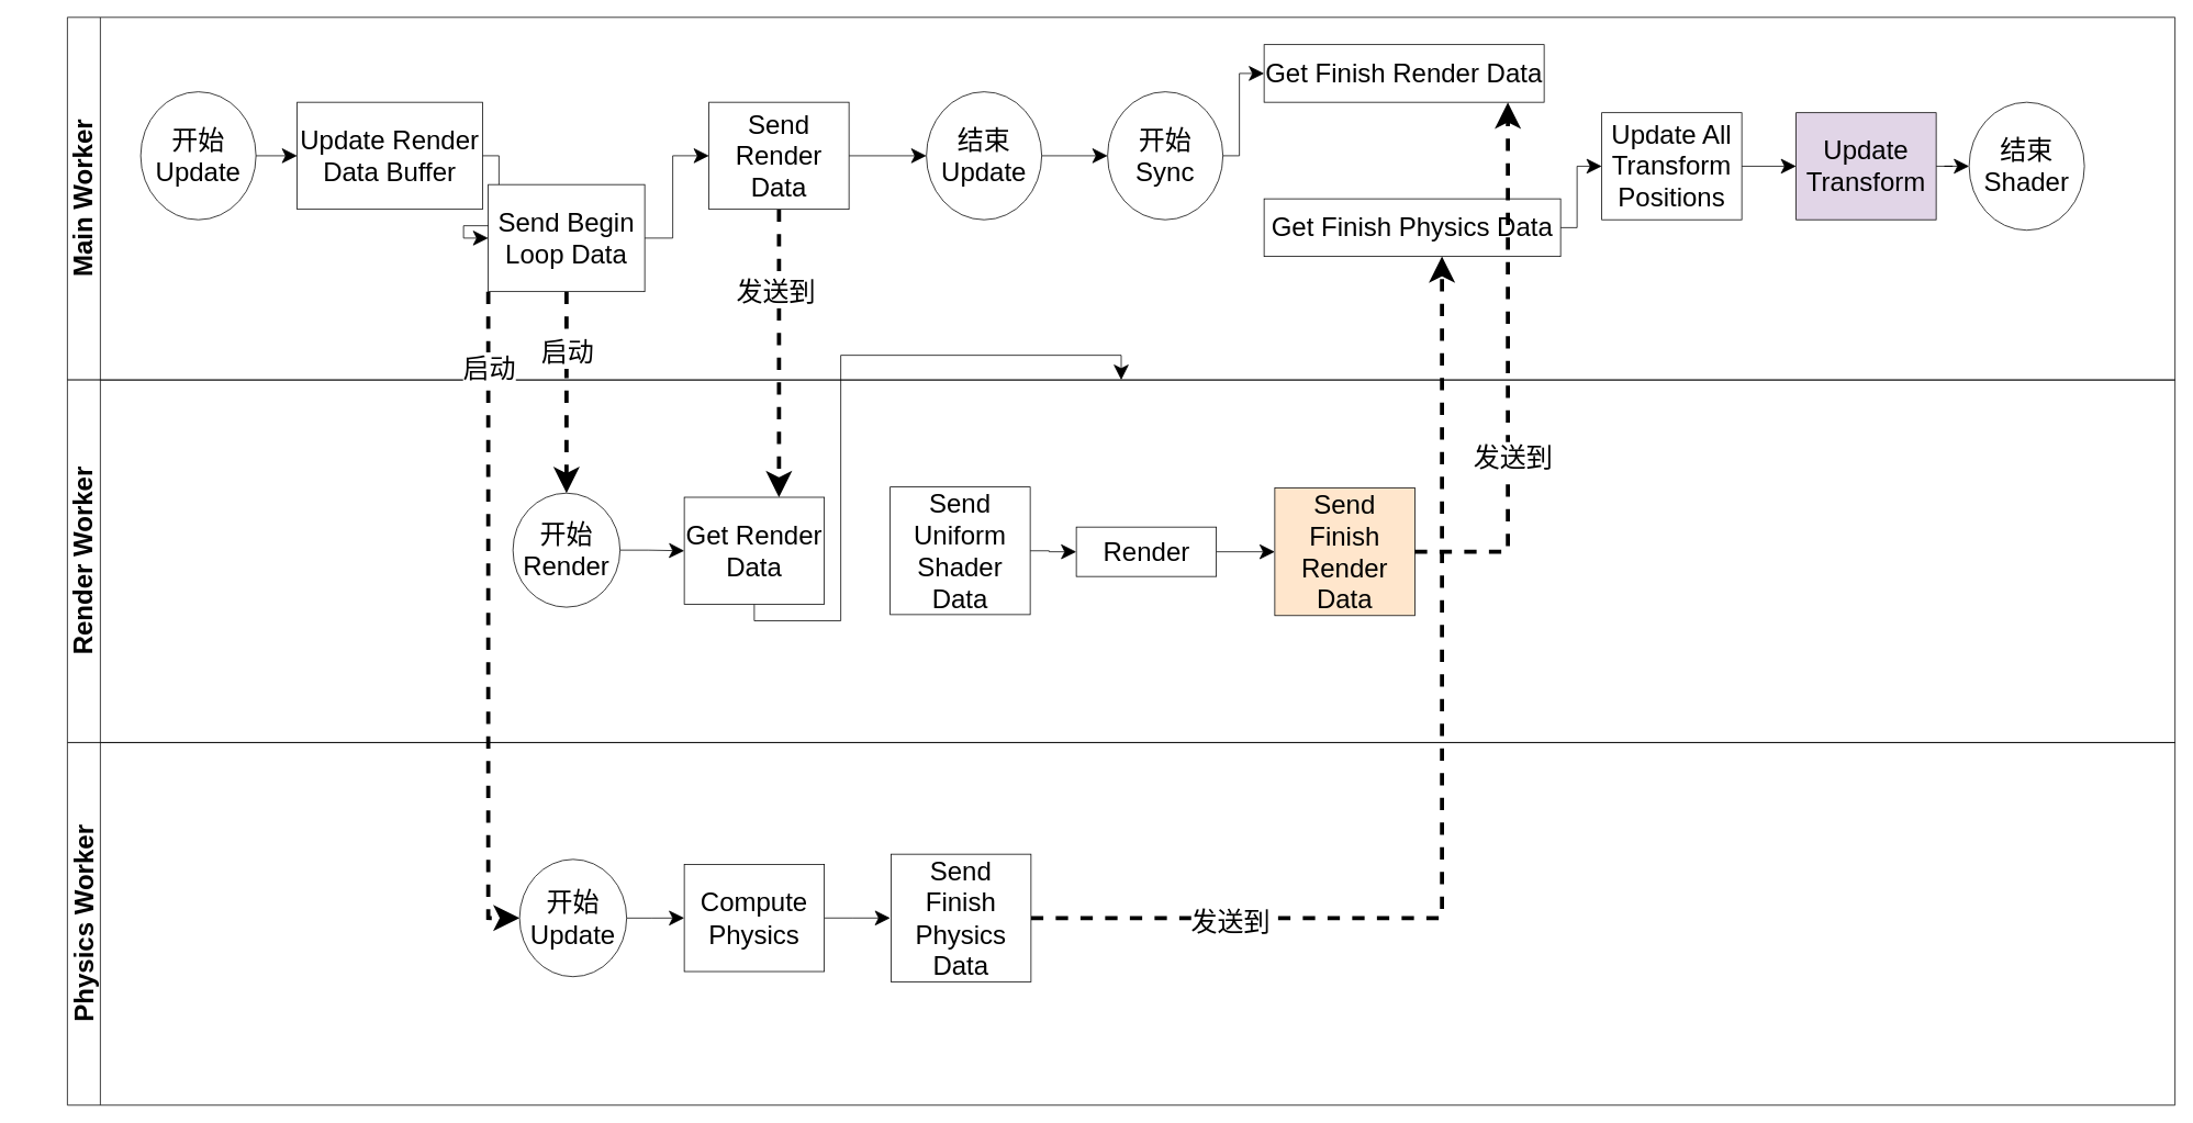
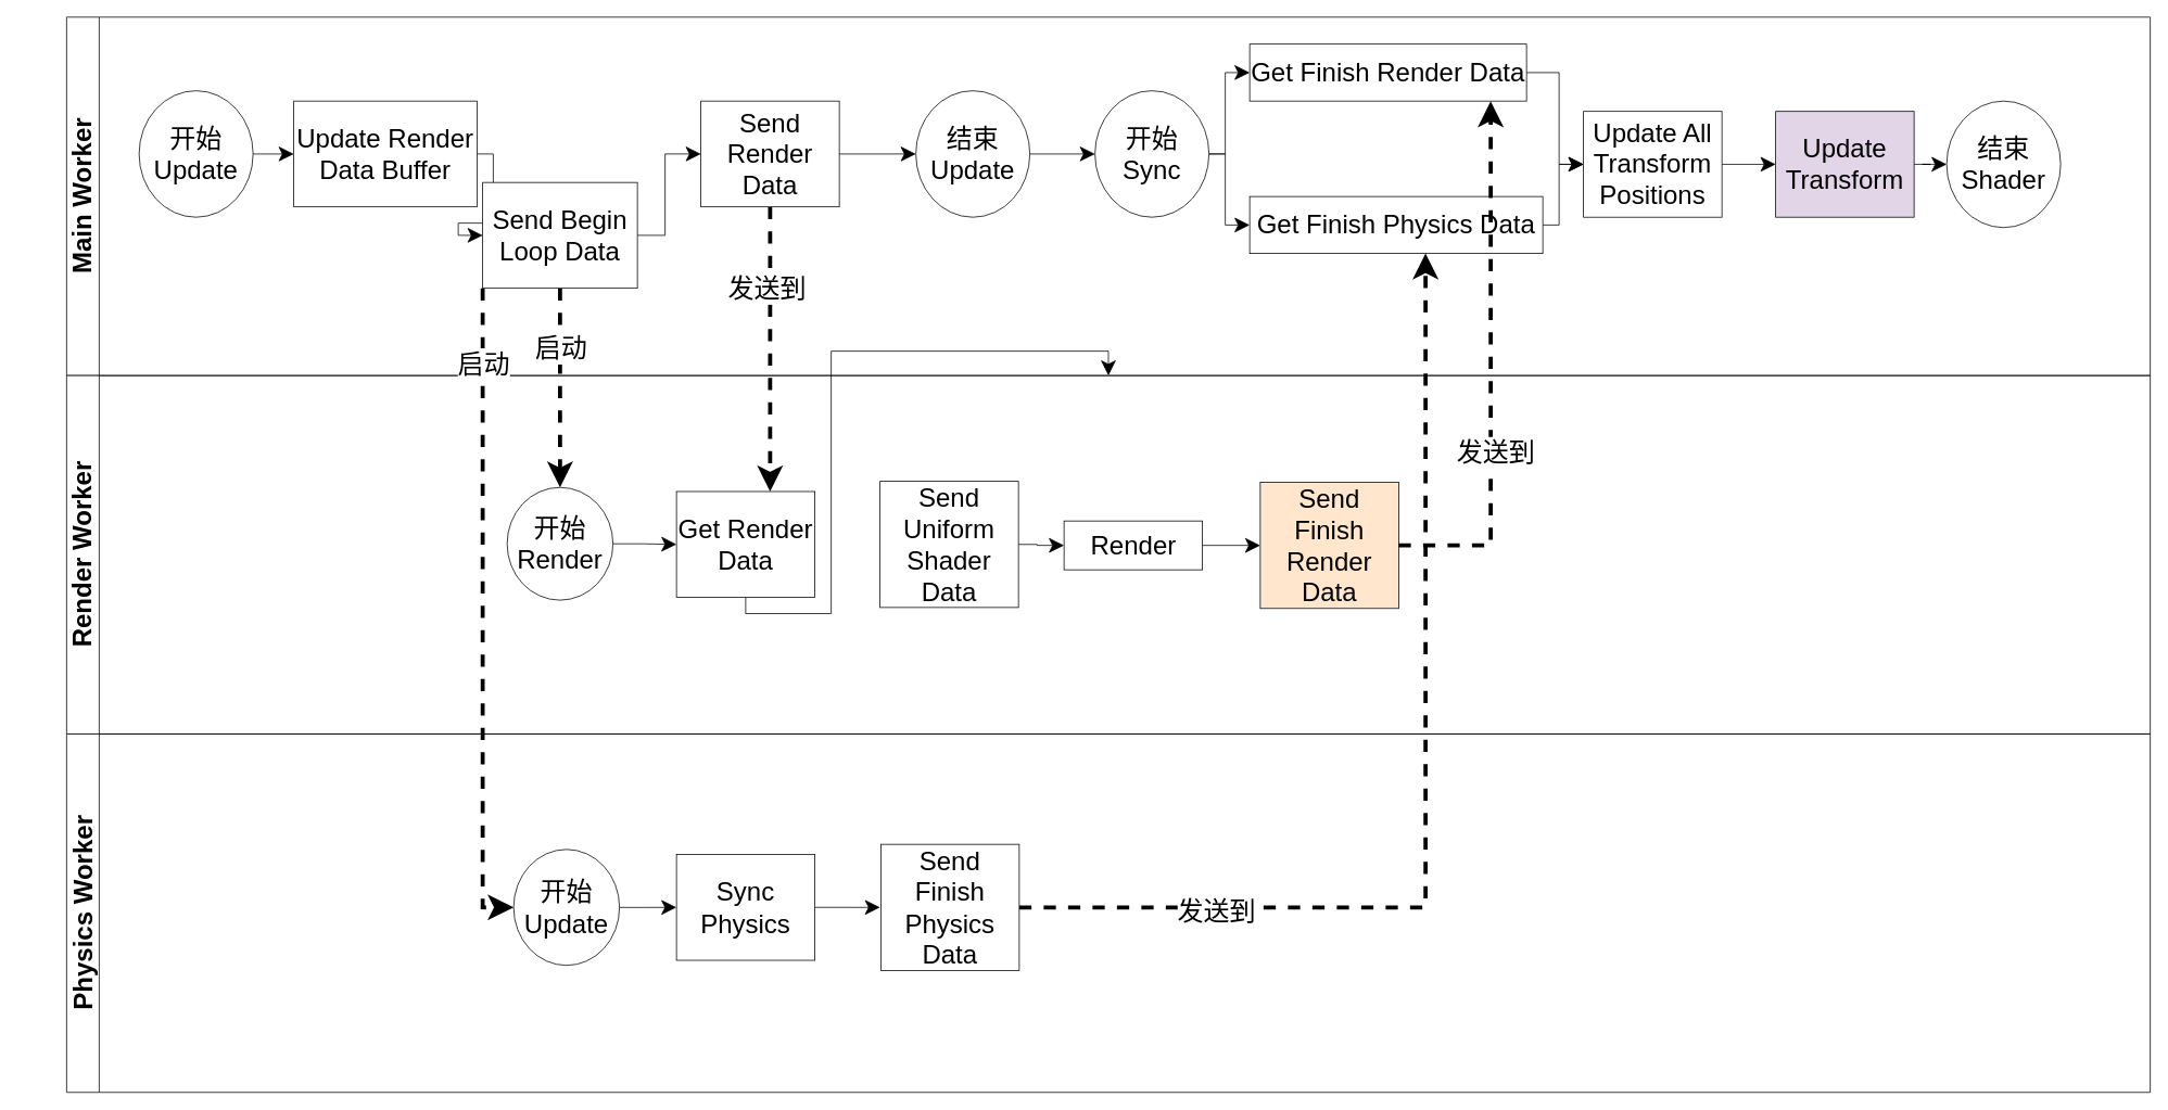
  <mxCell id="0" />
  <mxCell id="1" parent="0" />
  <mxCell id="2" value="&lt;font style=&quot;font-size: 32px&quot;&gt;Main Worker&lt;/font&gt;" style="swimlane;html=1;childLayout=stackLayout;resizeParent=1;resizeParentMax=0;horizontal=0;startSize=40;horizontalStack=0;fontSize=22;" parent="1" vertex="1"><mxGeometry x="81" y="20.58" width="2559" height="440.42" as="geometry"><mxRectangle x="120" y="120" width="30" height="50" as="alternateBounds" /></mxGeometry></mxCell>
  <mxCell id="3" style="edgeStyle=orthogonalEdgeStyle;rounded=0;orthogonalLoop=1;jettySize=auto;html=1;endArrow=classic;endFill=1;fontSize=22;" parent="1" edge="1"><mxGeometry relative="1" as="geometry"><mxPoint x="20" y="135.02" as="sourcePoint" /><mxPoint x="20.034" y="135.02" as="targetPoint" /></mxGeometry></mxCell>
  <mxCell id="4" value="开始&lt;br&gt;Update" style="ellipse;whiteSpace=wrap;html=1;fontSize=32;" parent="1" vertex="1"><mxGeometry x="170" y="111" width="140" height="155.42" as="geometry" /></mxCell>
  <mxCell id="5" value="" style="edgeStyle=orthogonalEdgeStyle;rounded=0;orthogonalLoop=1;jettySize=auto;html=1;fontSize=32;endSize=16;startSize=16;exitX=1;exitY=0.5;exitDx=0;exitDy=0;" parent="1" source="4" target="7" edge="1"><mxGeometry relative="1" as="geometry"><mxPoint x="320" y="186" as="sourcePoint" /></mxGeometry></mxCell>
  <mxCell id="6" value="" style="edgeStyle=orthogonalEdgeStyle;rounded=0;orthogonalLoop=1;jettySize=auto;html=1;endSize=16;startSize=16;" parent="1" source="7" target="16" edge="1"><mxGeometry relative="1" as="geometry" /></mxCell>
  <mxCell id="7" value="Update Render Data Buffer" style="whiteSpace=wrap;html=1;fontSize=32;" parent="1" vertex="1"><mxGeometry x="360" y="123.71" width="225" height="130" as="geometry" /></mxCell>
  <mxCell id="8" value="&lt;font style=&quot;font-size: 32px&quot;&gt;Render Worker&lt;/font&gt;" style="swimlane;html=1;childLayout=stackLayout;resizeParent=1;resizeParentMax=0;horizontal=0;startSize=40;horizontalStack=0;fontSize=22;" parent="1" vertex="1"><mxGeometry x="81" y="461" width="2559" height="440.42" as="geometry"><mxRectangle x="120" y="120" width="30" height="50" as="alternateBounds" /></mxGeometry></mxCell>
  <mxCell id="9" value="&lt;font style=&quot;font-size: 32px&quot;&gt;Physics Worker&lt;/font&gt;" style="swimlane;html=1;childLayout=stackLayout;resizeParent=1;resizeParentMax=0;horizontal=0;startSize=40;horizontalStack=0;fontSize=22;" parent="1" vertex="1"><mxGeometry x="81" y="901.42" width="2559" height="440.42" as="geometry"><mxRectangle x="120" y="120" width="30" height="50" as="alternateBounds" /></mxGeometry></mxCell>
  <mxCell id="10" style="edgeStyle=orthogonalEdgeStyle;rounded=0;orthogonalLoop=1;jettySize=auto;html=1;endArrow=classic;endFill=1;fontSize=22;" parent="1" edge="1"><mxGeometry relative="1" as="geometry"><mxPoint x="30" y="565.38" as="sourcePoint" /><mxPoint x="30.034" y="565.38" as="targetPoint" /></mxGeometry></mxCell>
  <mxCell id="11" value="" style="edgeStyle=orthogonalEdgeStyle;rounded=0;orthogonalLoop=1;jettySize=auto;html=1;endSize=16;startSize=16;" parent="1" source="16" target="20" edge="1"><mxGeometry relative="1" as="geometry" /></mxCell>
  <mxCell id="12" style="edgeStyle=orthogonalEdgeStyle;rounded=0;orthogonalLoop=1;jettySize=auto;html=1;startSize=16;endSize=16;dashed=1;strokeWidth=5;" parent="1" source="16" target="34" edge="1"><mxGeometry relative="1" as="geometry" /></mxCell>
  <mxCell id="13" value="&lt;font style=&quot;font-size: 32px&quot;&gt;启动&lt;/font&gt;" style="edgeLabel;html=1;align=center;verticalAlign=middle;resizable=0;points=[];" vertex="1" connectable="0" parent="12"><mxGeometry x="-0.388" y="3" relative="1" as="geometry"><mxPoint x="-3" y="-1" as="offset" /></mxGeometry></mxCell>
  <mxCell id="14" style="edgeStyle=orthogonalEdgeStyle;rounded=0;orthogonalLoop=1;jettySize=auto;html=1;entryX=0;entryY=0.5;entryDx=0;entryDy=0;dashed=1;startSize=16;endSize=16;strokeWidth=5;exitX=0;exitY=1;exitDx=0;exitDy=0;" parent="1" source="16" target="43" edge="1"><mxGeometry relative="1" as="geometry" /></mxCell>
  <mxCell id="15" value="&lt;font style=&quot;font-size: 32px&quot;&gt;启动&lt;/font&gt;" style="edgeLabel;html=1;align=center;verticalAlign=middle;resizable=0;points=[];" vertex="1" connectable="0" parent="14"><mxGeometry x="-0.765" y="9" relative="1" as="geometry"><mxPoint x="-9" y="-1" as="offset" /></mxGeometry></mxCell>
  <mxCell id="16" value="Send Begin Loop Data" style="whiteSpace=wrap;html=1;fontSize=32;" parent="1" vertex="1"><mxGeometry x="592" y="223.71" width="190" height="130" as="geometry" /></mxCell>
  <mxCell id="17" style="edgeStyle=orthogonalEdgeStyle;rounded=0;orthogonalLoop=1;jettySize=auto;html=1;startSize=16;endSize=16;strokeWidth=5;dashed=1;" parent="1" source="20" target="36" edge="1"><mxGeometry relative="1" as="geometry"><Array as="points"><mxPoint x="945" y="461" /><mxPoint x="945" y="461" /></Array></mxGeometry></mxCell>
  <mxCell id="18" value="&lt;font style=&quot;font-size: 32px&quot;&gt;发送到&lt;/font&gt;" style="edgeLabel;html=1;align=center;verticalAlign=middle;resizable=0;points=[];" vertex="1" connectable="0" parent="17"><mxGeometry x="-0.438" y="8" relative="1" as="geometry"><mxPoint x="-13" y="2" as="offset" /></mxGeometry></mxCell>
  <mxCell id="19" style="edgeStyle=orthogonalEdgeStyle;rounded=0;orthogonalLoop=1;jettySize=auto;html=1;entryX=0;entryY=0.5;entryDx=0;entryDy=0;startSize=16;endSize=16;" parent="1" source="20" target="24" edge="1"><mxGeometry relative="1" as="geometry" /></mxCell>
  <mxCell id="20" value="Send Render Data" style="whiteSpace=wrap;html=1;fontSize=32;" parent="1" vertex="1"><mxGeometry x="860" y="123.71" width="170" height="130" as="geometry" /></mxCell>
  <mxCell id="21" style="edgeStyle=orthogonalEdgeStyle;rounded=0;orthogonalLoop=1;jettySize=auto;html=1;startSize=16;endSize=16;" parent="1" source="22" target="32" edge="1"><mxGeometry relative="1" as="geometry" /></mxCell>
  <mxCell id="22" value="Update Transform" style="whiteSpace=wrap;html=1;fontSize=32;fillColor=#e1d5e7;" parent="1" vertex="1"><mxGeometry x="2180" y="136.42" width="170" height="130" as="geometry" /></mxCell>
  <mxCell id="23" style="edgeStyle=orthogonalEdgeStyle;rounded=0;orthogonalLoop=1;jettySize=auto;html=1;entryX=0;entryY=0.5;entryDx=0;entryDy=0;startSize=16;endSize=16;strokeWidth=1;" parent="1" source="24" target="27" edge="1"><mxGeometry relative="1" as="geometry" /></mxCell>
  <mxCell id="24" value="结束&lt;br&gt;Update" style="ellipse;whiteSpace=wrap;html=1;fontSize=32;" parent="1" vertex="1"><mxGeometry x="1124" y="111" width="140" height="155.42" as="geometry" /></mxCell>
  <mxCell id="25" style="edgeStyle=orthogonalEdgeStyle;rounded=0;orthogonalLoop=1;jettySize=auto;html=1;entryX=0;entryY=0.5;entryDx=0;entryDy=0;startSize=16;endSize=16;strokeWidth=1;" parent="1" source="27" target="29" edge="1"><mxGeometry relative="1" as="geometry" /></mxCell>
+ <mxCell id="26" style="edgeStyle=orthogonalEdgeStyle;rounded=0;orthogonalLoop=1;jettySize=auto;html=1;entryX=0;entryY=0.5;entryDx=0;entryDy=0;startSize=16;endSize=16;strokeWidth=1;" parent="1" source="27" target="50" edge="1"><mxGeometry relative="1" as="geometry" /></mxCell>
  <mxCell id="27" value="开始&lt;br&gt;Sync" style="ellipse;whiteSpace=wrap;html=1;fontSize=32;" parent="1" vertex="1"><mxGeometry x="1344" y="111" width="140" height="155.42" as="geometry" /></mxCell>
+ <mxCell id="28" style="edgeStyle=orthogonalEdgeStyle;rounded=0;orthogonalLoop=1;jettySize=auto;html=1;entryX=0;entryY=0.5;entryDx=0;entryDy=0;startSize=16;endSize=16;strokeWidth=1;" parent="1" source="29" target="31" edge="1"><mxGeometry relative="1" as="geometry"><Array as="points"><mxPoint x="1914" y="89" /><mxPoint x="1914" y="201" /></Array></mxGeometry></mxCell>
  <mxCell id="29" value="Get Finish Render Data" style="whiteSpace=wrap;html=1;fontSize=32;" parent="1" vertex="1"><mxGeometry x="1534" y="53.71" width="340" height="70" as="geometry" /></mxCell>
  <mxCell id="30" style="edgeStyle=orthogonalEdgeStyle;rounded=0;orthogonalLoop=1;jettySize=auto;html=1;entryX=0;entryY=0.5;entryDx=0;entryDy=0;endSize=16;startSize=16;" parent="1" source="31" target="22" edge="1"><mxGeometry relative="1" as="geometry" /></mxCell>
  <mxCell id="31" value="Update All Transform Positions" style="whiteSpace=wrap;html=1;fontSize=32;" parent="1" vertex="1"><mxGeometry x="1944" y="136.42" width="170" height="130" as="geometry" /></mxCell>
  <mxCell id="32" value="结束&lt;br&gt;Shader" style="ellipse;whiteSpace=wrap;html=1;fontSize=32;" parent="1" vertex="1"><mxGeometry x="2390" y="123.71" width="140" height="155.42" as="geometry" /></mxCell>
  <mxCell id="33" style="edgeStyle=orthogonalEdgeStyle;rounded=0;orthogonalLoop=1;jettySize=auto;html=1;entryX=0;entryY=0.5;entryDx=0;entryDy=0;startSize=16;endSize=16;strokeWidth=1;" parent="1" source="34" target="36" edge="1"><mxGeometry relative="1" as="geometry" /></mxCell>
  <mxCell id="34" value="开始&lt;br&gt;Render" style="ellipse;whiteSpace=wrap;html=1;fontSize=32;" parent="1" vertex="1"><mxGeometry x="622" y="598.44" width="130" height="138.54" as="geometry" /></mxCell>
  <mxCell id="35" value="" style="edgeStyle=orthogonalEdgeStyle;rounded=0;orthogonalLoop=1;jettySize=auto;html=1;startSize=16;endSize=16;" parent="1" source="36" target="8" edge="1"><mxGeometry relative="1" as="geometry" /></mxCell>
  <mxCell id="36" value="Get Render Data" style="whiteSpace=wrap;html=1;fontSize=32;" parent="1" vertex="1"><mxGeometry x="830" y="603.5" width="170" height="130" as="geometry" /></mxCell>
  <mxCell id="37" style="edgeStyle=orthogonalEdgeStyle;rounded=0;orthogonalLoop=1;jettySize=auto;html=1;entryX=0;entryY=0.5;entryDx=0;entryDy=0;startSize=16;endSize=16;" parent="1" source="38" target="40" edge="1"><mxGeometry relative="1" as="geometry" /></mxCell>
  <mxCell id="38" value="Send Uniform Shader Data" style="whiteSpace=wrap;html=1;fontSize=32;" parent="1" vertex="1"><mxGeometry x="1080" y="591" width="170" height="155" as="geometry" /></mxCell>
  <mxCell id="39" style="edgeStyle=orthogonalEdgeStyle;rounded=0;orthogonalLoop=1;jettySize=auto;html=1;entryX=0;entryY=0.5;entryDx=0;entryDy=0;startSize=16;endSize=16;strokeWidth=1;" parent="1" source="40" target="41" edge="1"><mxGeometry relative="1" as="geometry" /></mxCell>
  <mxCell id="40" value="Render" style="html=1;fontSize=32;" parent="1" vertex="1"><mxGeometry x="1306" y="639.71" width="170" height="60" as="geometry" /></mxCell>
  <mxCell id="41" value="Send Finish Render Data" style="whiteSpace=wrap;html=1;fontSize=32;fillColor=#ffe6cc;" parent="1" vertex="1"><mxGeometry x="1547" y="592.21" width="170" height="155" as="geometry" /></mxCell>
  <mxCell id="42" style="edgeStyle=orthogonalEdgeStyle;rounded=0;orthogonalLoop=1;jettySize=auto;html=1;entryX=0;entryY=0.5;entryDx=0;entryDy=0;startSize=16;endSize=16;strokeWidth=1;" parent="1" source="43" target="45" edge="1"><mxGeometry relative="1" as="geometry" /></mxCell>
  <mxCell id="43" value="开始&lt;br&gt;Update" style="ellipse;whiteSpace=wrap;html=1;fontSize=32;" parent="1" vertex="1"><mxGeometry x="630" y="1043.29" width="130" height="142.5" as="geometry" /></mxCell>
  <mxCell id="44" value="" style="edgeStyle=orthogonalEdgeStyle;rounded=0;orthogonalLoop=1;jettySize=auto;html=1;startSize=16;endSize=16;" parent="1" source="45" edge="1"><mxGeometry relative="1" as="geometry"><mxPoint x="1080" y="1114.54" as="targetPoint" /></mxGeometry></mxCell>
- <mxCell id="45" value="Compute Physics" style="whiteSpace=wrap;html=1;fontSize=32;" parent="1" vertex="1"><mxGeometry x="830" y="1049.54" width="170" height="130" as="geometry" /></mxCell>
+ <mxCell id="45" value="Sync Physics" style="whiteSpace=wrap;html=1;fontSize=32;" parent="1" vertex="1"><mxGeometry x="830" y="1049.54" width="170" height="130" as="geometry" /></mxCell>
  <mxCell id="46" style="edgeStyle=orthogonalEdgeStyle;rounded=0;orthogonalLoop=1;jettySize=auto;html=1;dashed=1;startSize=16;endSize=16;strokeWidth=5;" parent="1" source="48" edge="1"><mxGeometry relative="1" as="geometry"><mxPoint x="1750" y="311" as="targetPoint" /><Array as="points"><mxPoint x="1750" y="1115" /><mxPoint x="1750" y="311" /></Array></mxGeometry></mxCell>
  <mxCell id="47" value="&lt;font style=&quot;font-size: 32px&quot;&gt;发送到&lt;/font&gt;" style="edgeLabel;html=1;align=center;verticalAlign=middle;resizable=0;points=[];" vertex="1" connectable="0" parent="46"><mxGeometry x="-0.628" y="-5" relative="1" as="geometry"><mxPoint x="-1" as="offset" /></mxGeometry></mxCell>
  <mxCell id="48" value="Send Finish Physics Data" style="whiteSpace=wrap;html=1;fontSize=32;" parent="1" vertex="1"><mxGeometry x="1081" y="1037.04" width="170" height="155" as="geometry" /></mxCell>
  <mxCell id="49" style="edgeStyle=orthogonalEdgeStyle;rounded=0;orthogonalLoop=1;jettySize=auto;html=1;entryX=0;entryY=0.5;entryDx=0;entryDy=0;startSize=16;endSize=16;strokeWidth=1;" parent="1" source="50" target="31" edge="1"><mxGeometry relative="1" as="geometry" /></mxCell>
  <mxCell id="50" value="Get Finish Physics Data" style="whiteSpace=wrap;html=1;fontSize=32;" parent="1" vertex="1"><mxGeometry x="1534" y="241" width="360" height="70" as="geometry" /></mxCell>
  <mxCell id="51" style="edgeStyle=orthogonalEdgeStyle;rounded=0;orthogonalLoop=1;jettySize=auto;html=1;dashed=1;startSize=16;endSize=16;strokeWidth=5;" parent="1" source="41" edge="1"><mxGeometry relative="1" as="geometry"><mxPoint x="1830" y="124" as="targetPoint" /><Array as="points"><mxPoint x="1830" y="670" /></Array></mxGeometry></mxCell>
  <mxCell id="52" value="&lt;font style=&quot;font-size: 32px&quot;&gt;发送到&lt;/font&gt;" style="edgeLabel;html=1;align=center;verticalAlign=middle;resizable=0;points=[];" vertex="1" connectable="0" parent="51"><mxGeometry x="-0.315" y="-6" relative="1" as="geometry"><mxPoint x="-1" y="-1" as="offset" /></mxGeometry></mxCell>
